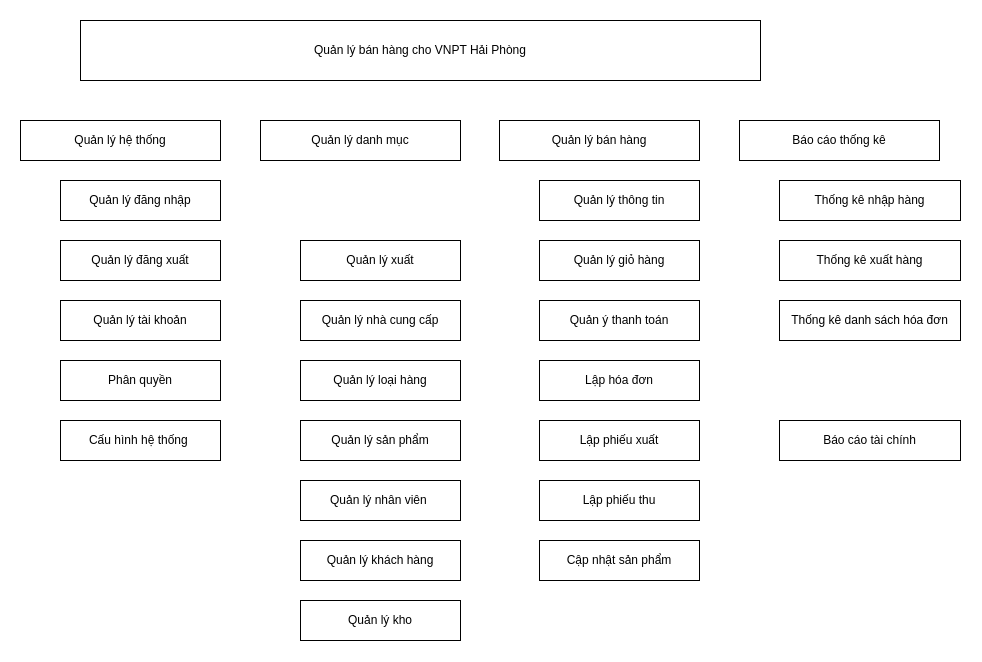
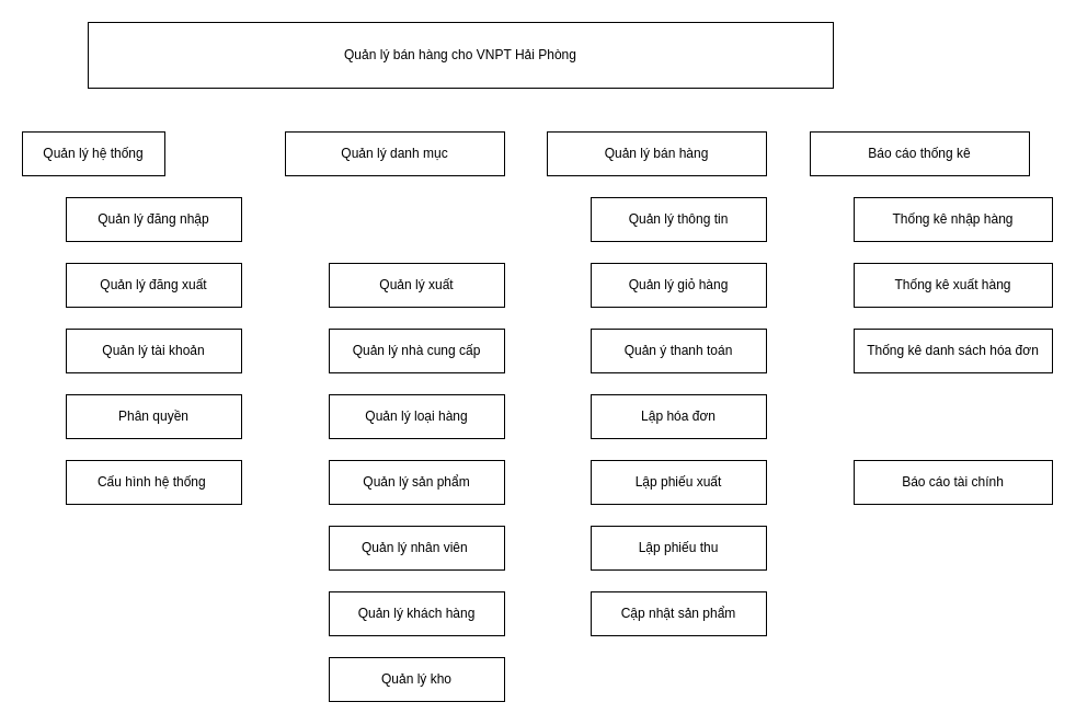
  <mxCell id="0" />
  <mxCell id="1" parent="0" />
  <mxCell id="2" value="Quản lý bán hàng cho VNPT Hải Phòng" style="rounded=0;whiteSpace=wrap;html=1;" vertex="1" parent="1"><mxGeometry x="80" y="20" width="680" height="60" as="geometry" /></mxCell>
- <mxCell id="3" value="Quản lý hệ thống" style="rounded=0;whiteSpace=wrap;html=1;" vertex="1" parent="1"><mxGeometry x="20" y="120" width="200" height="40" as="geometry" /></mxCell>
+ <mxCell id="3" value="Quản lý hệ thống" style="rounded=0;whiteSpace=wrap;html=1;" vertex="1" parent="1"><mxGeometry x="20" y="120" width="130" height="40" as="geometry" /></mxCell>
  <mxCell id="4" value="Quản lý đăng nhập" style="rounded=0;whiteSpace=wrap;html=1;" vertex="1" parent="1"><mxGeometry x="60" y="180" width="160" height="40" as="geometry" /></mxCell>
  <mxCell id="5" value="Quản lý đăng xuất" style="rounded=0;whiteSpace=wrap;html=1;" vertex="1" parent="1"><mxGeometry x="60" y="240" width="160" height="40" as="geometry" /></mxCell>
  <mxCell id="6" value="Quản lý tài khoản" style="rounded=0;whiteSpace=wrap;html=1;" vertex="1" parent="1"><mxGeometry x="60" y="300" width="160" height="40" as="geometry" /></mxCell>
  <mxCell id="7" value="Phân quyền" style="rounded=0;whiteSpace=wrap;html=1;" vertex="1" parent="1"><mxGeometry x="60" y="360" width="160" height="40" as="geometry" /></mxCell>
  <mxCell id="8" value="Quản lý danh mục" style="rounded=0;whiteSpace=wrap;html=1;" vertex="1" parent="1"><mxGeometry x="260" y="120" width="200" height="40" as="geometry" /></mxCell>
  <mxCell id="9" value="Quản lý xuất" style="rounded=0;whiteSpace=wrap;html=1;" vertex="1" parent="1"><mxGeometry x="300" y="240" width="160" height="40" as="geometry" /></mxCell>
  <mxCell id="10" value="Quản lý nhà cung cấp" style="rounded=0;whiteSpace=wrap;html=1;" vertex="1" parent="1"><mxGeometry x="300" y="300" width="160" height="40" as="geometry" /></mxCell>
  <mxCell id="11" value="Quản lý loại hàng" style="rounded=0;whiteSpace=wrap;html=1;" vertex="1" parent="1"><mxGeometry x="300" y="360" width="160" height="40" as="geometry" /></mxCell>
  <mxCell id="12" value="Quản lý bán hàng" style="rounded=0;whiteSpace=wrap;html=1;" vertex="1" parent="1"><mxGeometry x="499" y="120" width="200" height="40" as="geometry" /></mxCell>
  <mxCell id="13" value="Quản lý thông tin" style="rounded=0;whiteSpace=wrap;html=1;" vertex="1" parent="1"><mxGeometry x="539" y="180" width="160" height="40" as="geometry" /></mxCell>
  <mxCell id="14" value="Quản lý giỏ hàng" style="rounded=0;whiteSpace=wrap;html=1;" vertex="1" parent="1"><mxGeometry x="539" y="240" width="160" height="40" as="geometry" /></mxCell>
  <mxCell id="15" value="Quản ý thanh toán" style="rounded=0;whiteSpace=wrap;html=1;" vertex="1" parent="1"><mxGeometry x="539" y="300" width="160" height="40" as="geometry" /></mxCell>
  <mxCell id="16" value="Lập hóa đơn" style="rounded=0;whiteSpace=wrap;html=1;" vertex="1" parent="1"><mxGeometry x="539" y="360" width="160" height="40" as="geometry" /></mxCell>
  <mxCell id="17" value="Báo cáo thống kê" style="rounded=0;whiteSpace=wrap;html=1;" vertex="1" parent="1"><mxGeometry x="739" y="120" width="200" height="40" as="geometry" /></mxCell>
  <mxCell id="18" value="Thống kê nhập hàng" style="rounded=0;whiteSpace=wrap;html=1;" vertex="1" parent="1"><mxGeometry x="779" y="180" width="181" height="40" as="geometry" /></mxCell>
  <mxCell id="19" value="Thống kê danh sách hóa đơn" style="rounded=0;whiteSpace=wrap;html=1;" vertex="1" parent="1"><mxGeometry x="779" y="300" width="181" height="40" as="geometry" /></mxCell>
  <mxCell id="20" value="Báo cáo tài chính" style="rounded=0;whiteSpace=wrap;html=1;" vertex="1" parent="1"><mxGeometry x="779" y="420" width="181" height="40" as="geometry" /></mxCell>
  <mxCell id="21" value="Cấu hình hệ thống&amp;nbsp;" style="rounded=0;whiteSpace=wrap;html=1;" vertex="1" parent="1"><mxGeometry x="60" y="420" width="160" height="40" as="geometry" /></mxCell>
  <mxCell id="22" value="Quản lý nhân viên&amp;nbsp;" style="rounded=0;whiteSpace=wrap;html=1;" vertex="1" parent="1"><mxGeometry x="300" y="480" width="160" height="40" as="geometry" /></mxCell>
  <mxCell id="23" value="Quản lý khách hàng" style="rounded=0;whiteSpace=wrap;html=1;" vertex="1" parent="1"><mxGeometry x="300" y="540" width="160" height="40" as="geometry" /></mxCell>
  <mxCell id="24" value="Quản lý kho" style="rounded=0;whiteSpace=wrap;html=1;" vertex="1" parent="1"><mxGeometry x="300" y="600" width="160" height="40" as="geometry" /></mxCell>
  <mxCell id="25" value="Cập nhật sản phẩm" style="rounded=0;whiteSpace=wrap;html=1;" vertex="1" parent="1"><mxGeometry x="539" y="540" width="160" height="40" as="geometry" /></mxCell>
  <mxCell id="26" value="Thống kê xuất hàng" style="rounded=0;whiteSpace=wrap;html=1;" vertex="1" parent="1"><mxGeometry x="779" y="240" width="181" height="40" as="geometry" /></mxCell>
  <mxCell id="27" value="Lập phiếu xuất" style="rounded=0;whiteSpace=wrap;html=1;" vertex="1" parent="1"><mxGeometry x="539" y="420" width="160" height="40" as="geometry" /></mxCell>
  <mxCell id="28" value="Lập phiếu thu" style="rounded=0;whiteSpace=wrap;html=1;" vertex="1" parent="1"><mxGeometry x="539" y="480" width="160" height="40" as="geometry" /></mxCell>
  <mxCell id="29" value="Quản lý sản phẩm" style="rounded=0;whiteSpace=wrap;html=1;" vertex="1" parent="1"><mxGeometry x="300" y="420" width="160" height="40" as="geometry" /></mxCell>
